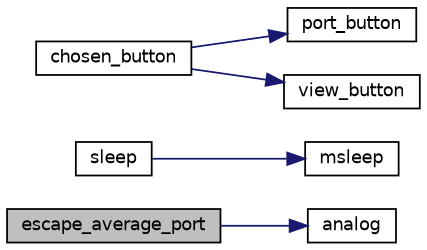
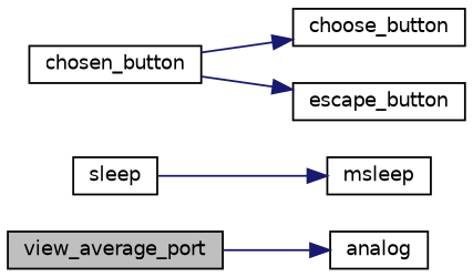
  digraph {
    rankdir=LR
    node [color=black fillcolor=white fontname=Helvetica fontsize=10 shape=record style=filled]
    edge [color=midnightblue fontname=Helvetica fontsize=10 labelfontname=Helvetica labelfontsize=10 style=solid]
-   n1 [fillcolor=grey75 fontcolor=black height=0.2 label=escape_average_port width=0.4]
+   n1 [fillcolor=grey75 fontcolor=black height=0.2 label=view_average_port width=0.4]
    n2 [height=0.2 label=analog width=0.4]
    n3 [height=0.2 label=sleep width=0.4]
    n4 [height=0.2 label=msleep width=0.4]
    n5 [height=0.2 label=chosen_button width=0.4]
-   n6 [height=0.2 label=port_button width=0.4]
-   n7 [height=0.2 label=view_button width=0.4]
+   n6 [height=0.2 label=choose_button width=0.4]
+   n7 [height=0.2 label=escape_button width=0.4]
    n1 -> n2
    n3 -> n4
    n5 -> n6
    n5 -> n7
  }
